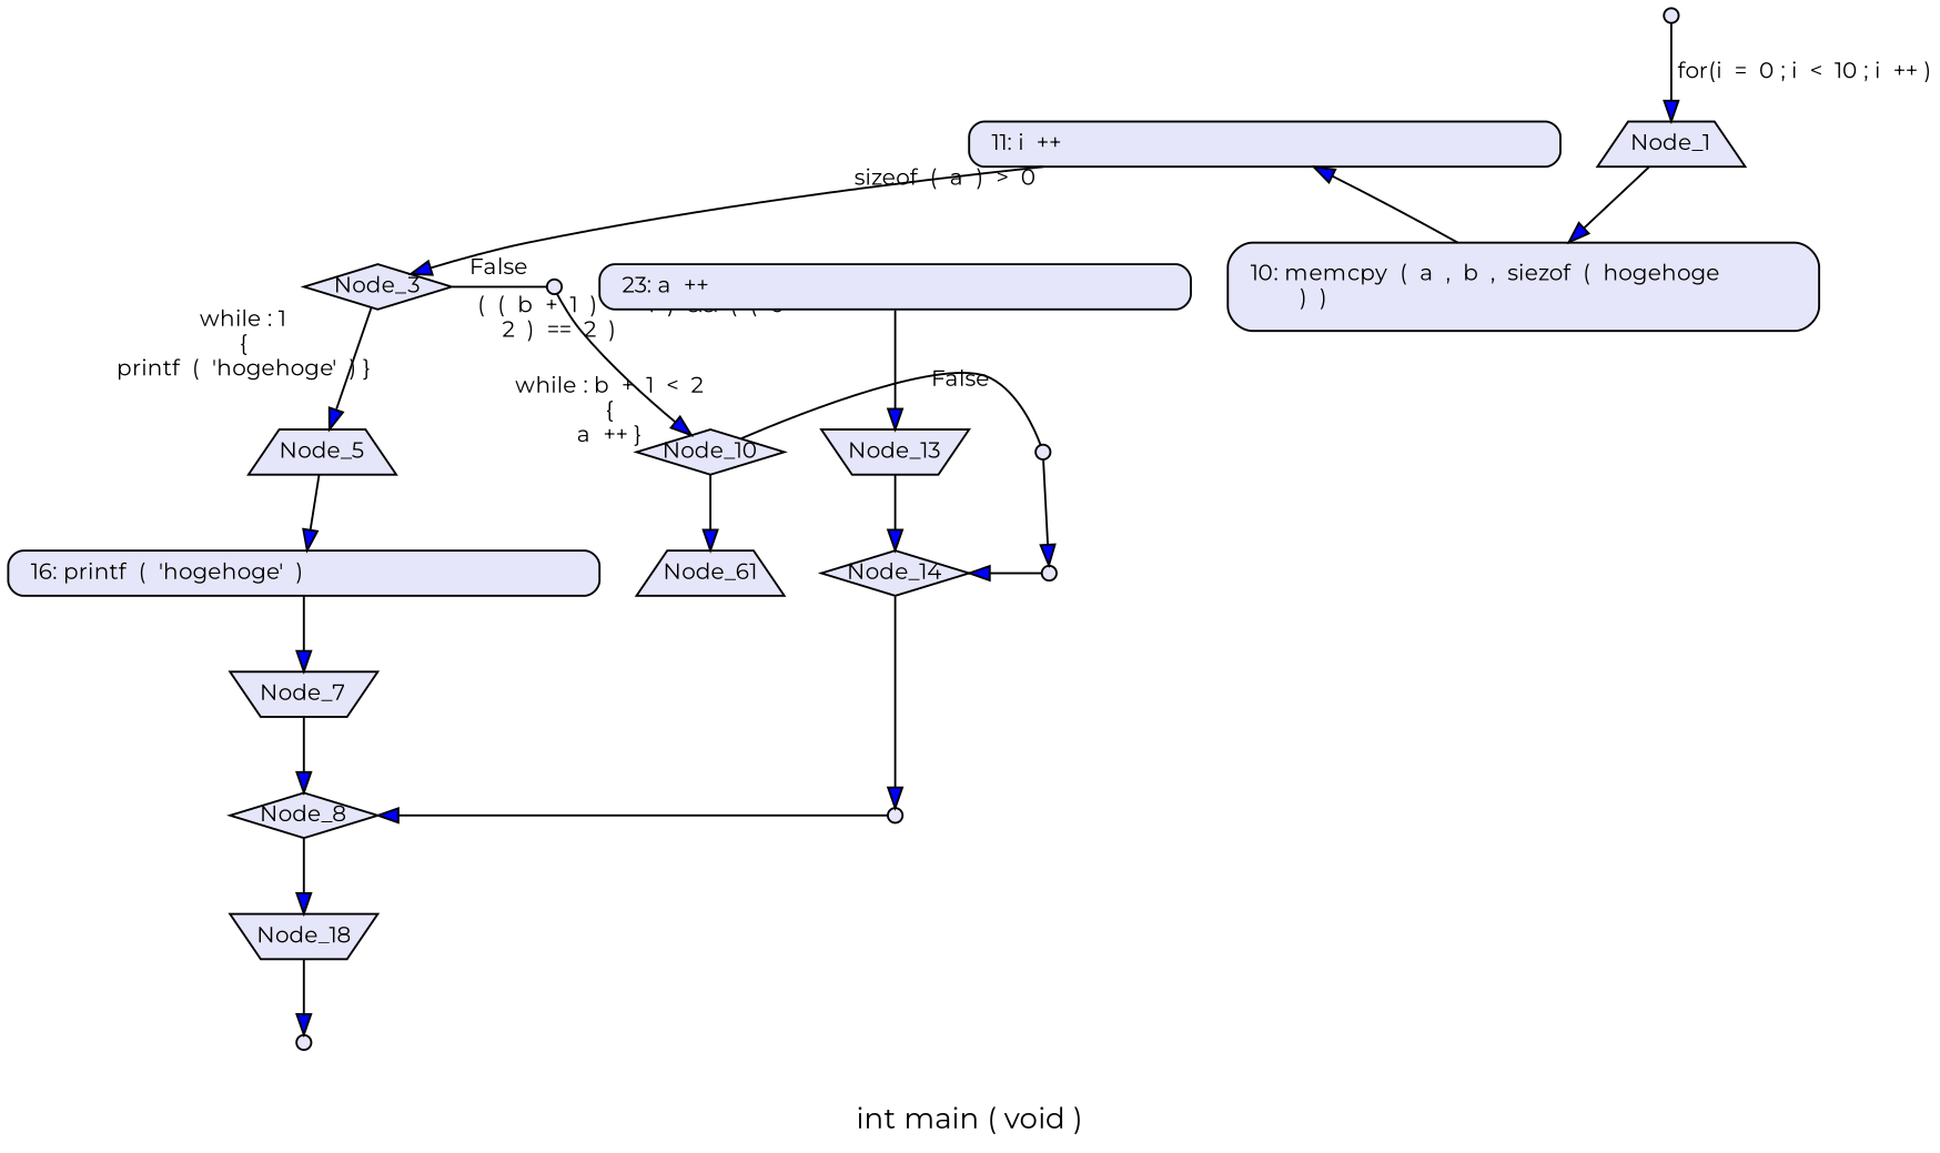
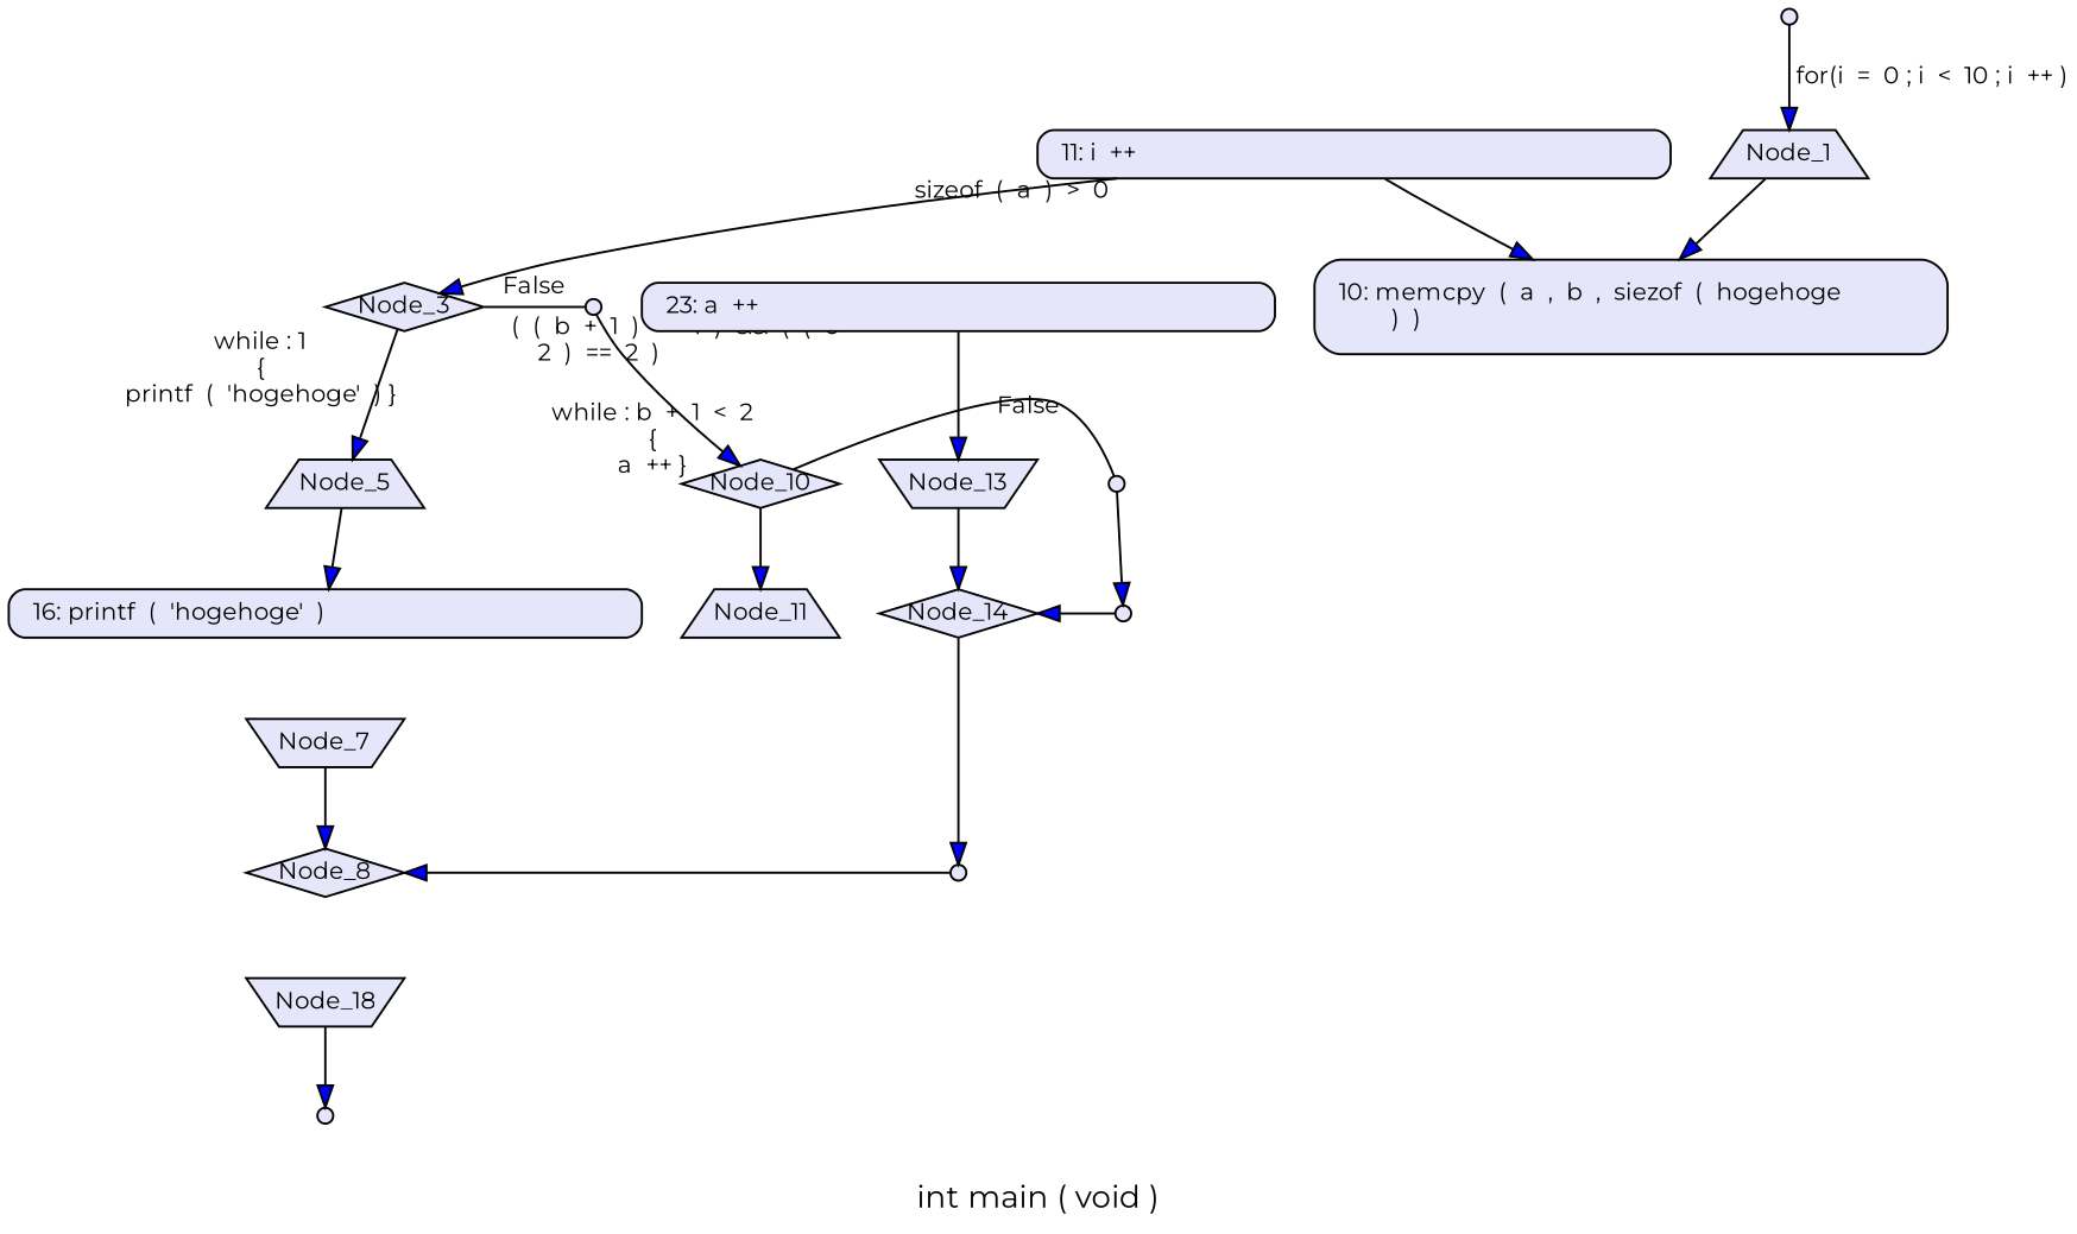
  digraph {
    fontname=Montserrat
    label="int main ( void )"
    node [color="#000000" fillcolor="#e6e6fa" fixedsize=true fontcolor="#000000" fontname=Montserrat fontsize=11 shape=point style=filled]
    edge [fillcolor="#0000ff" fontcolor="#000000" fontname=Montserrat fontsize=11 weight=2]
    n1 [height=0.3 label=Node_3 shape=diamond width=1]
    Node_9 [height=0.1 style="filled, rounded" width=0.1]
    Node_8 [height=0.3 shape=diamond width=1.0]
    Node_17 [height=0.1 style="filled, rounded" width=0.1]
    Node_10 [height=0.3 shape=diamond width=1]
    Node_15 [height=0.1 style="filled, rounded" width=0.1]
    Node_14 [height=0.3 shape=diamond width=1.0]
    Node_16 [height=0.1 style="filled, rounded" width=0.1]
    Node_5 [height=0.3 shape=trapezium width=1.0]
    Node_18 [height=0.3 shape=invtrapezium width=1.0]
-   Node_11 [height=0.3 shape=trapezium width=1.0 label=Node_61]
+   Node_11 [height=0.3 shape=trapezium width=1.0]
    Node_0 [height=0.1 style="filled, rounded" width=0.1]
    Node_1 [height=0.3 shape=trapezium width=1.0]
    n14 [height=0.6 label=" 10: memcpy  (  a  ,  b  ,  siezof  (  hogehoge \l         )  ) \l" shape=box style="filled, rounded" width=4.0]
    n15 [height=0.3 label=" 11: i  ++ \l" shape=box style="filled, rounded" width=4.0]
    n16 [height=0.3 label=" 16: printf  (  'hogehoge'  ) \l" shape=box style="filled, rounded" width=4.0]
    Node_7 [height=0.3 shape=invtrapezium width=1.0]
    Node_19 [height=0.1 style="filled, rounded" width=0.1]
    n19 [height=0.3 label=" 23: a  ++ \l" shape=box style="filled, rounded" width=4.0]
    Node_13 [height=0.3 shape=invtrapezium width=1.0]
    subgraph sub_1 {
      rank=same
      n1
      Node_9
    }
    subgraph sub_2 {
      rank=same
      Node_8
      Node_17
    }
    subgraph sub_3 {
      rank=same
      Node_10
      Node_15
    }
    subgraph sub_4 {
      rank=same
      Node_14
      Node_16
    }
    n1 -> Node_9 [dir=none label=False weight=""]
    n1 -> Node_5 [taillabel=" while : 1 \n{\nprintf  (  'hogehoge'  ) }\n\l"]
    Node_9 -> Node_10 [taillabel=" (  (  b  +  1  )  ==  1  )  &&  (  (  c  + \l     2  )  ==  2  ) \l"]
    Node_8 -> Node_17 [dir=back weight=""]
-   Node_8 -> Node_18
    Node_10 -> Node_15 [dir=none label=False weight=""]
    Node_10 -> Node_11 [taillabel=" while : b  +  1  <  2 \n{\na  ++ }\n\l"]
    Node_15 -> Node_16
    Node_14 -> Node_17
    Node_14 -> Node_16 [dir=back weight=""]
    Node_5 -> n16
    Node_18 -> Node_19
    Node_0 -> Node_1 [label=" for(i  =  0 ; i  <  10 ; i  ++ )\l"]
    Node_1 -> n14
-   n14 -> n15
+   n15 -> n14
    n15 -> n1 [taillabel=" sizeof  (  a  )  >  0 \l"]
-   n16 -> Node_7
    Node_7 -> Node_8
    n19 -> Node_13
    Node_13 -> Node_14
  }
